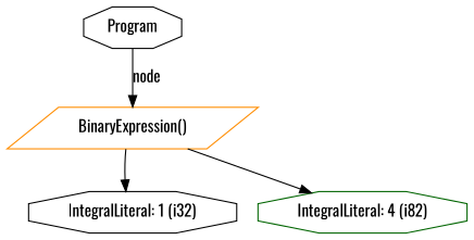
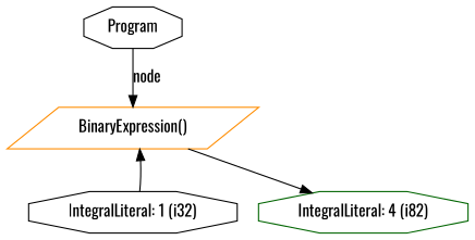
  digraph {
    fontname=Oswald
    node [color=black fontname=Oswald shape=octagon]
    edge [fontname=Oswald]
    n1 [label=Program]
    n2 [color=darkorange label="BinaryExpression()" shape=parallelogram]
    n3 [label="IntegralLiteral: 1 (i32)"]
    n4 [color=darkgreen label="IntegralLiteral: 4 (i82)"]
    n1 -> n2 [label="node"]
-   n2 -> n3
+   n3 -> n2
    n2 -> n4
  }
